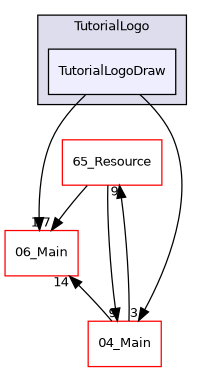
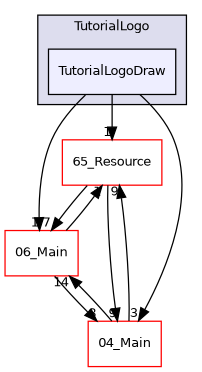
  digraph {
    compound=true
    node [fillcolor=white fontname=Helvetica fontsize=10 shape=box style=filled color=red]
    edge [headlabel=1 labeldistance=1.5 labelfontname=Helvetica labelfontsize=10]
    n1 [fillcolor="#eeeeff" label=TutorialLogoDraw pencolor=black color=""]
    n2 [label="65_Resource"]
    n3 [label="06_Main"]
    n4 [label="04_Main"]
    subgraph cluster_1 {
      bgcolor="#ddddee"
      fontname=Helvetica
      fontsize=10
      label=TutorialLogo
      pencolor=black
      n1
    }
+   n1 -> n2
    n1 -> n3
    n1 -> n4 [headlabel=3]
    n2 -> n3 [headlabel=7]
    n2 -> n4 [headlabel=9]
+   n3 -> n2
+   n3 -> n4 [headlabel=8]
    n4 -> n2 [headlabel=9]
    n4 -> n3 [headlabel=14]
  }
